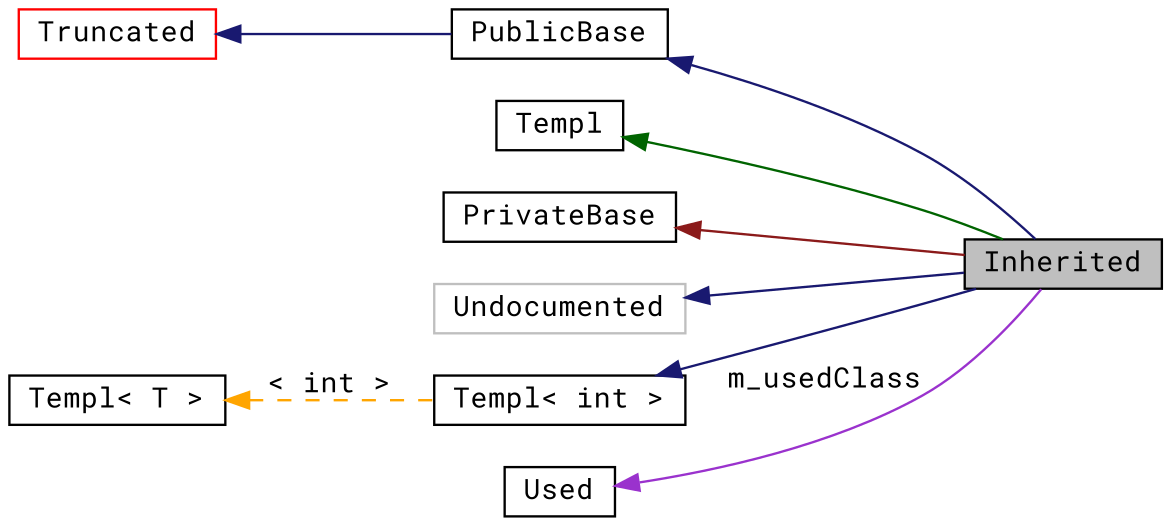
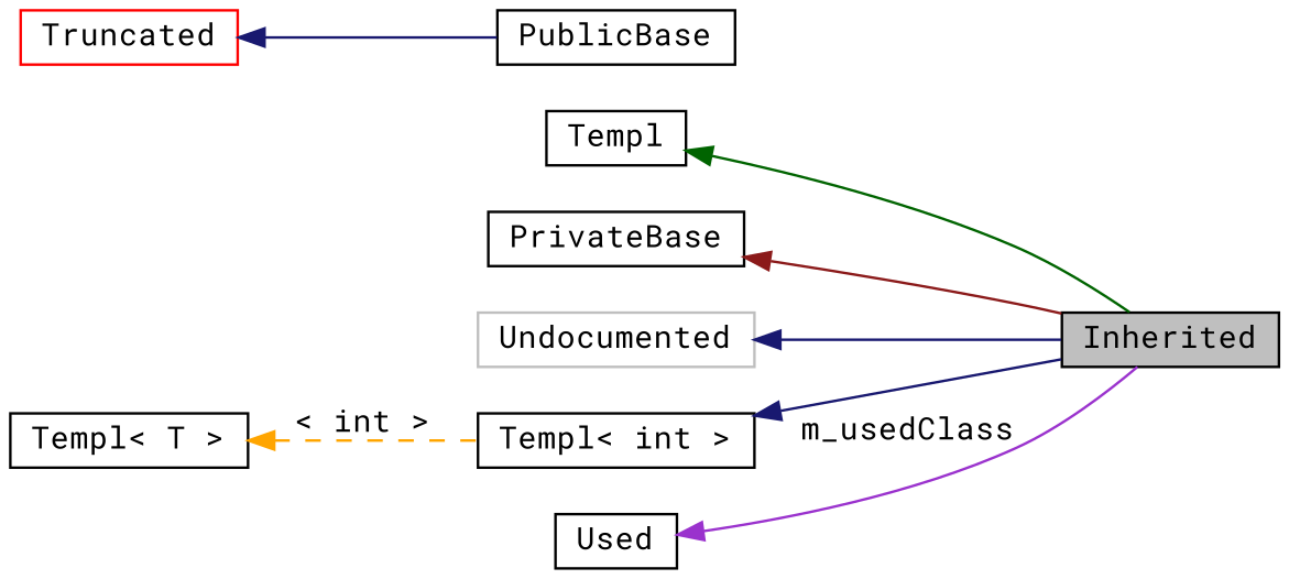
  digraph {
    fontname="Roboto Mono"
    rankdir=LR
    node [fontname="Roboto Mono" fontsize=12 shape=box color=black]
    edge [color=midnightblue dir=back fontname="Roboto Mono" fontsize=12 labelfontname=Arial labelfontsize=12 style=solid]
    n1 [fillcolor=grey75 fontcolor=black height=0.2 label=Inherited style=filled width=0.4 color=""]
    n2 [height=0.2 label=PublicBase width=0.4]
    n3 [color=red height=0.2 label=Truncated width=0.4]
    n4 [height=0.2 label=Templ width=0.4]
    n5 [height=0.2 label=PrivateBase width=0.4]
    n6 [color=grey75 height=0.2 label=Undocumented width=0.4]
    n7 [height=0.2 label="Templ< int >" width=0.4]
    n8 [height=0.2 label="Templ< T >" width=0.4]
    n9 [height=0.2 label=Used width=0.4]
-   n2 -> n1
    n3 -> n2
    n4 -> n1 [color=darkgreen]
    n5 -> n1 [color=firebrick4]
    n6 -> n1
    n7 -> n1
    n8 -> n7 [color=orange label="< int >" style=dashed]
    n9 -> n1 [color=darkorchid3 label=m_usedClass]
  }
